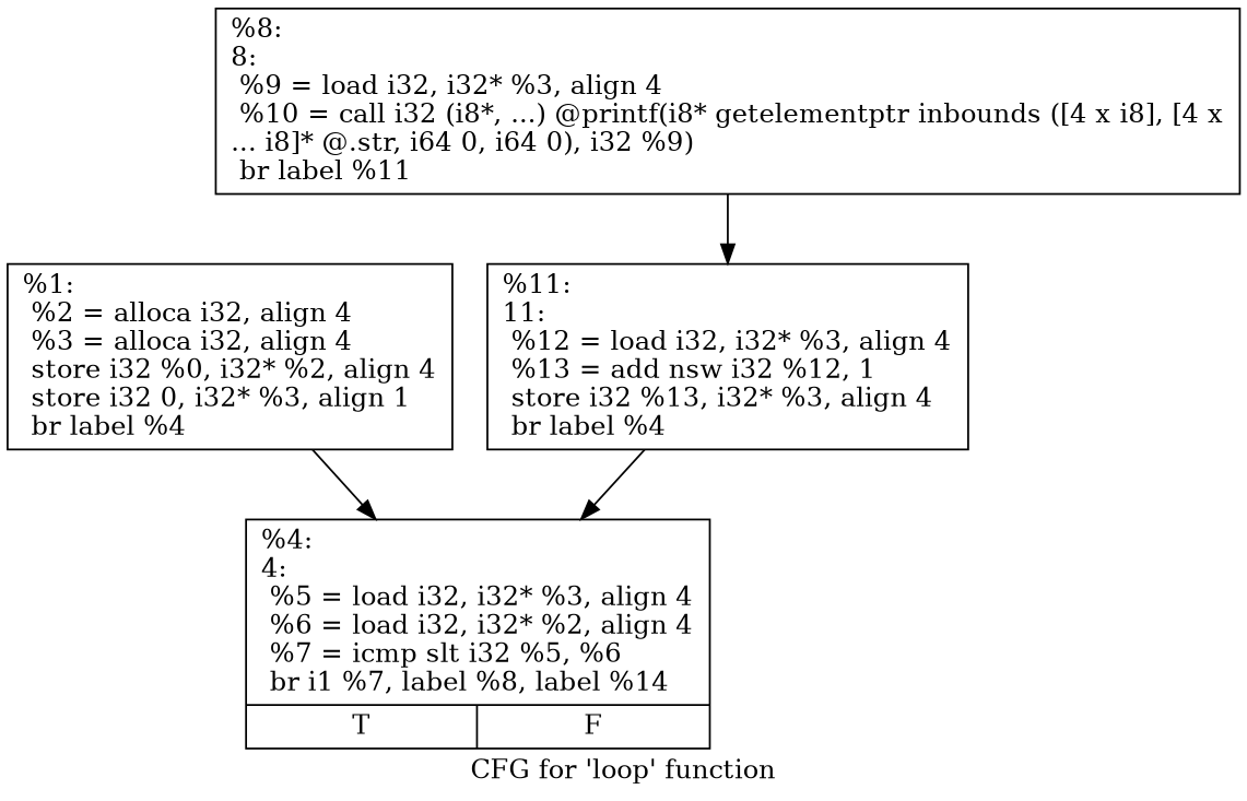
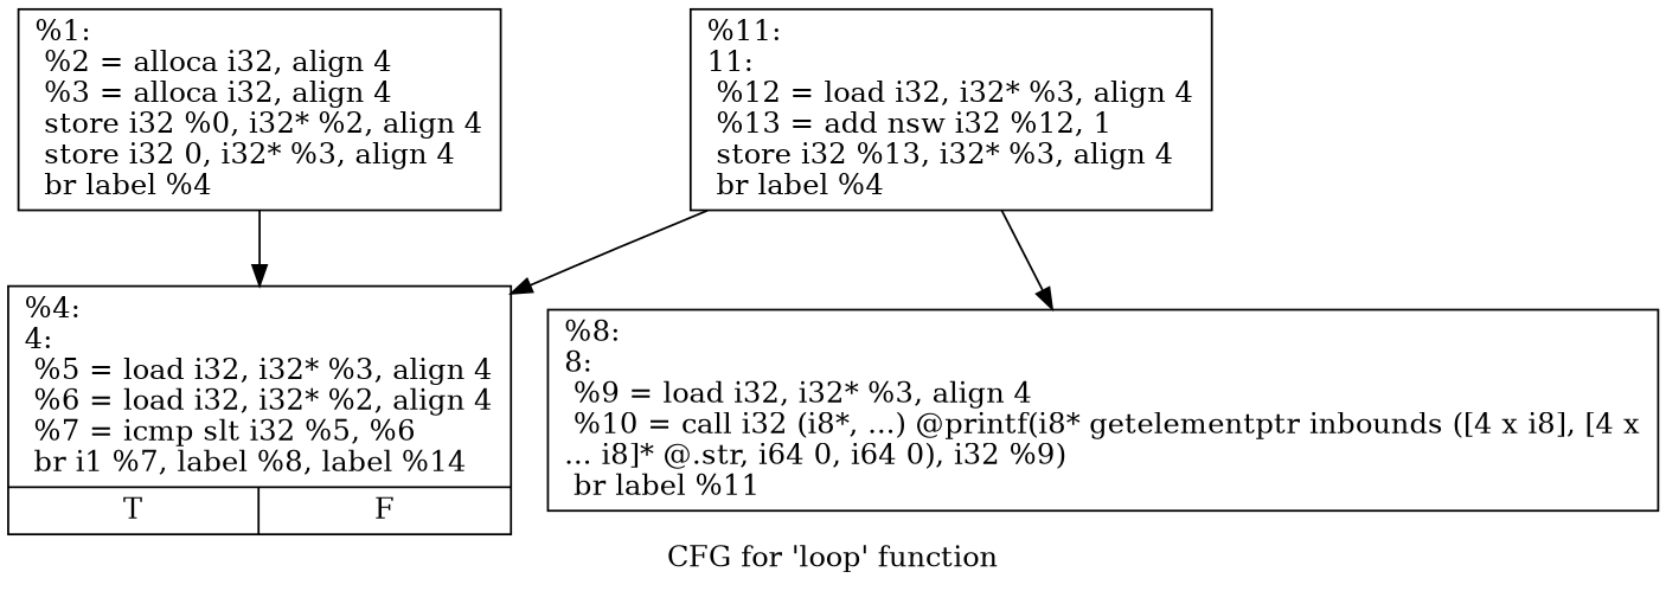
  digraph {
    label="CFG for 'loop' function"
    node [shape=record]
-   n1 [label="{%1:\l  %2 = alloca i32, align 4\l  %3 = alloca i32, align 4\l  store i32 %0, i32* %2, align 4\l  store i32 0, i32* %3, align 1\l  br label %4\l}"]
+   n1 [label="{%1:\l  %2 = alloca i32, align 4\l  %3 = alloca i32, align 4\l  store i32 %0, i32* %2, align 4\l  store i32 0, i32* %3, align 4\l  br label %4\l}"]
    n2 [label="{%4:\l4:                                                \l  %5 = load i32, i32* %3, align 4\l  %6 = load i32, i32* %2, align 4\l  %7 = icmp slt i32 %5, %6\l  br i1 %7, label %8, label %14\l|{<s0>T|<s1>F}}"]
    n3 [label="{%8:\l8:                                                \l  %9 = load i32, i32* %3, align 4\l  %10 = call i32 (i8*, ...) @printf(i8* getelementptr inbounds ([4 x i8], [4 x\l... i8]* @.str, i64 0, i64 0), i32 %9)\l  br label %11\l}"]
    n4 [label="{%11:\l11:                                               \l  %12 = load i32, i32* %3, align 4\l  %13 = add nsw i32 %12, 1\l  store i32 %13, i32* %3, align 4\l  br label %4\l}"]
    n1 -> n2
-   n3 -> n4
+   n4 -> n3
    n4 -> n2
  }
